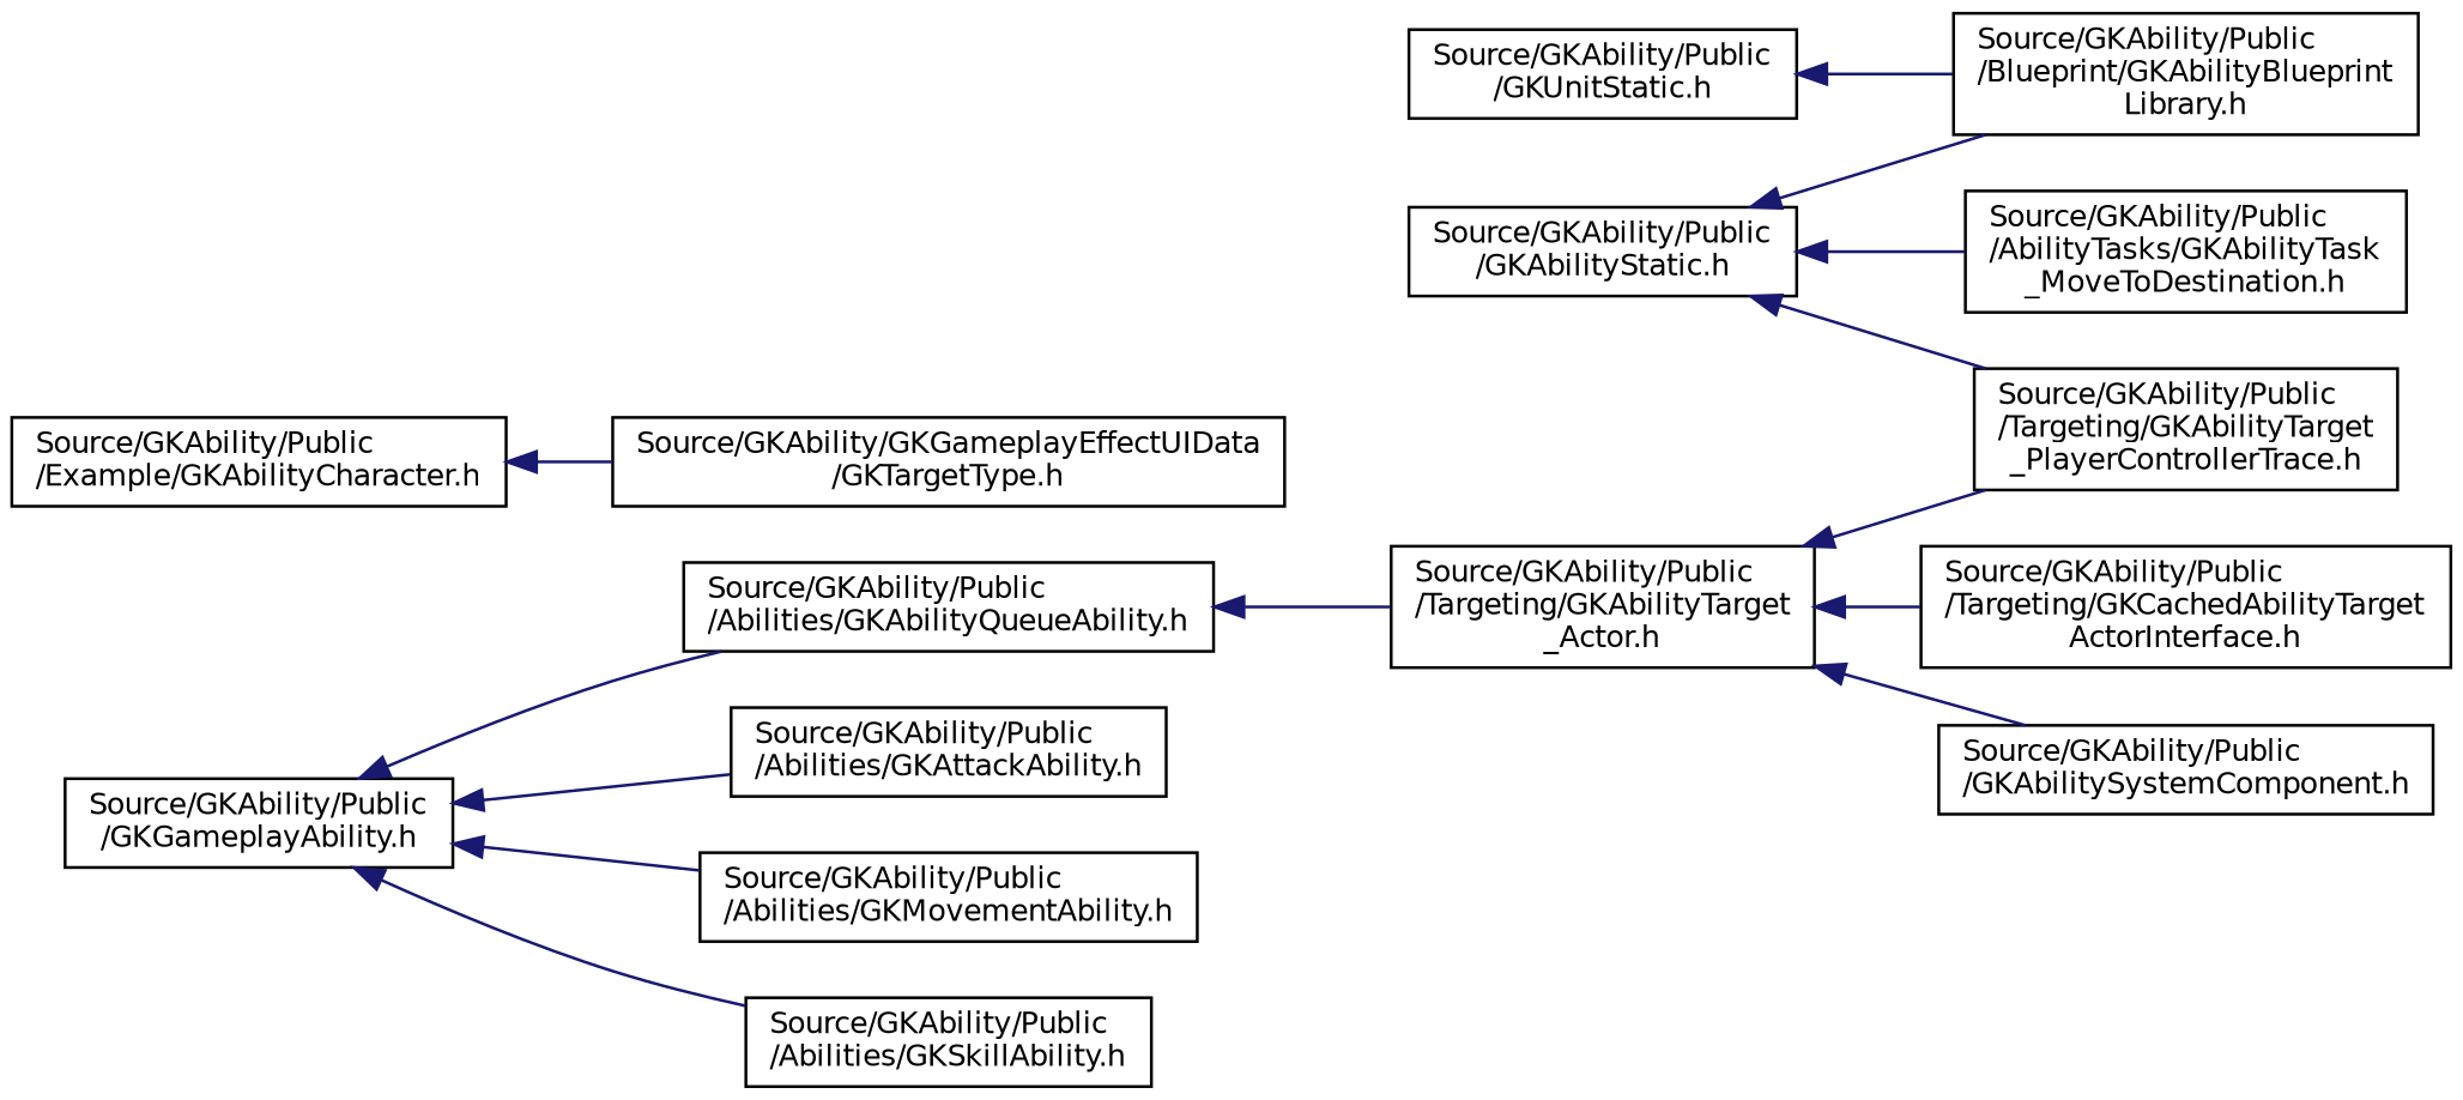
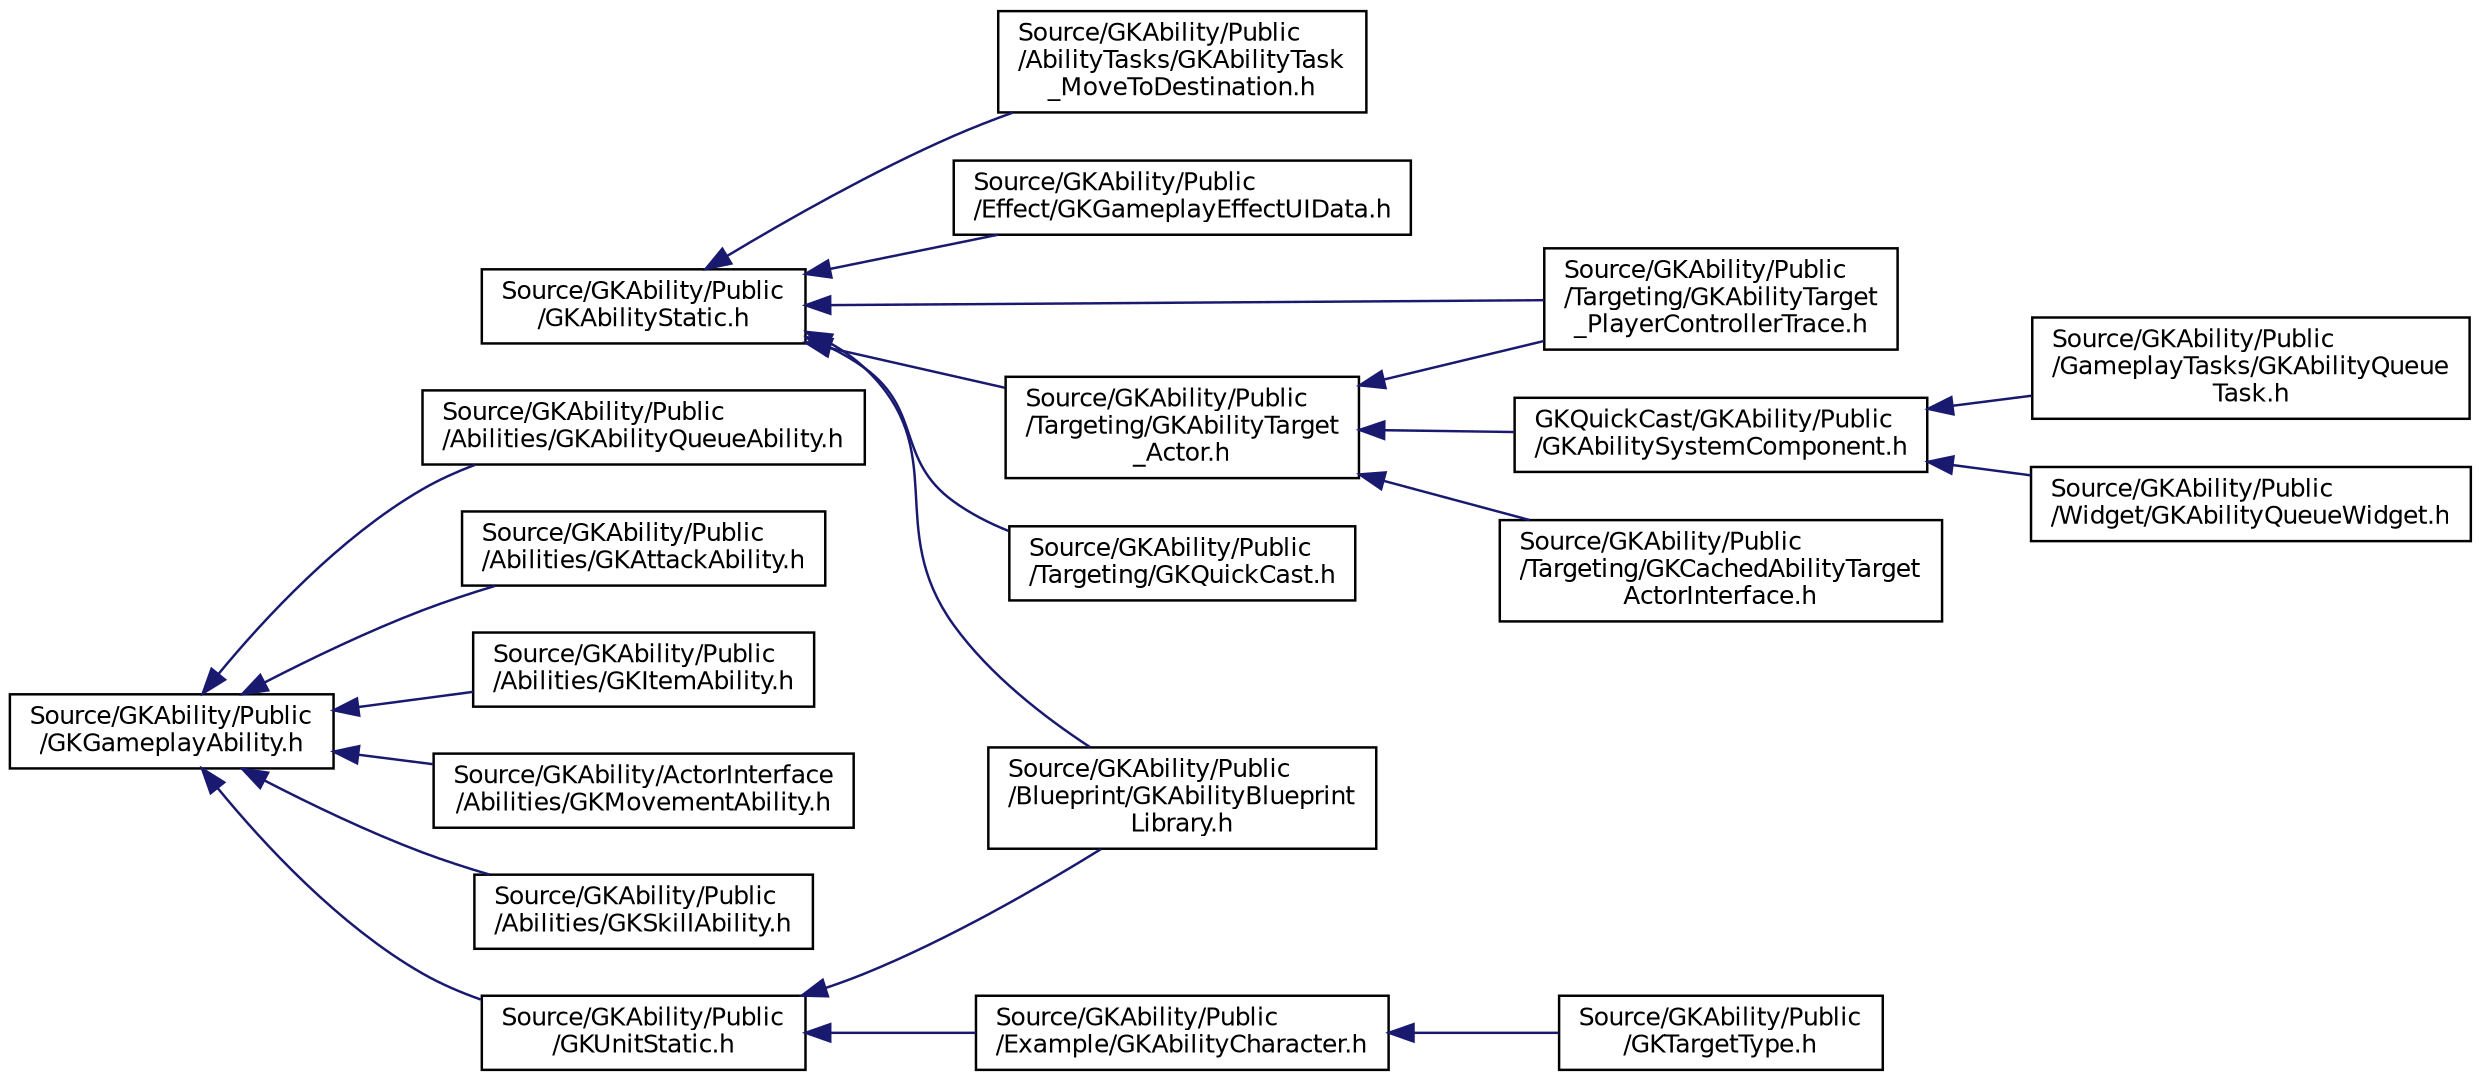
  digraph {
    rankdir=LR
    node [color=black fillcolor=white fontname=Helvetica fontsize=10 shape=record style=filled]
    edge [color=midnightblue dir=back fontname=Helvetica fontsize=10 labelfontname=Helvetica labelfontsize=10 style=solid]
    n1 [height=0.2 label="Source/GKAbility/Public\l/GKAbilityStatic.h" width=0.4]
    n2 [height=0.2 label="Source/GKAbility/Public\l/AbilityTasks/GKAbilityTask\l_MoveToDestination.h" width=0.4]
    n3 [height=0.2 label="Source/GKAbility/Public\l/Blueprint/GKAbilityBlueprint\lLibrary.h" width=0.4]
+   n4 [height=0.2 label="Source/GKAbility/Public\l/Effect/GKGameplayEffectUIData.h" width=0.4]
    n5 [height=0.2 label="Source/GKAbility/Public\l/Targeting/GKAbilityTarget\l_Actor.h" width=0.4]
    n6 [height=0.2 label="Source/GKAbility/Public\l/Targeting/GKAbilityTarget\l_PlayerControllerTrace.h" width=0.4]
+   n7 [height=0.2 label="Source/GKAbility/Public\l/Targeting/GKQuickCast.h" width=0.4]
    n8 [height=0.2 label="Source/GKAbility/Public\l/GKGameplayAbility.h" width=0.4]
    n9 [height=0.2 label="Source/GKAbility/Public\l/Abilities/GKAbilityQueueAbility.h" width=0.4]
    n10 [height=0.2 label="Source/GKAbility/Public\l/Abilities/GKAttackAbility.h" width=0.4]
-   n12 [height=0.2 label="Source/GKAbility/Public\l/Abilities/GKMovementAbility.h" width=0.4]
+   n11 [height=0.2 label="Source/GKAbility/Public\l/Abilities/GKItemAbility.h" width=0.4]
+   n12 [height=0.2 label="Source/GKAbility/ActorInterface\l/Abilities/GKMovementAbility.h" width=0.4]
    n13 [height=0.2 label="Source/GKAbility/Public\l/Abilities/GKSkillAbility.h" width=0.4]
    n14 [height=0.2 label="Source/GKAbility/Public\l/GKUnitStatic.h" width=0.4]
-   n15 [height=0.2 label="Source/GKAbility/Public\l/GKAbilitySystemComponent.h" width=0.4]
+   n15 [height=0.2 label="GKQuickCast/GKAbility/Public\l/GKAbilitySystemComponent.h" width=0.4]
    n16 [height=0.2 label="Source/GKAbility/Public\l/Targeting/GKCachedAbilityTarget\lActorInterface.h" width=0.4]
    n17 [height=0.2 label="Source/GKAbility/Public\l/Example/GKAbilityCharacter.h" width=0.4]
-   n18 [height=0.2 label="Source/GKAbility/GKGameplayEffectUIData\l/GKTargetType.h" width=0.4]
+   n18 [height=0.2 label="Source/GKAbility/Public\l/GKTargetType.h" width=0.4]
+   n19 [height=0.2 label="Source/GKAbility/Public\l/GameplayTasks/GKAbilityQueue\lTask.h" width=0.4]
+   n20 [height=0.2 label="Source/GKAbility/Public\l/Widget/GKAbilityQueueWidget.h" width=0.4]
    n1 -> n2
    n1 -> n3
-   n9 -> n5
+   n1 -> n4
+   n1 -> n5
    n1 -> n6
+   n1 -> n7
    n5 -> n6
    n5 -> n15
    n5 -> n16
    n8 -> n9
    n8 -> n10
+   n8 -> n11
    n8 -> n12
    n8 -> n13
+   n8 -> n14
    n14 -> n3
+   n14 -> n17
+   n15 -> n19
+   n15 -> n20
    n17 -> n18
  }
